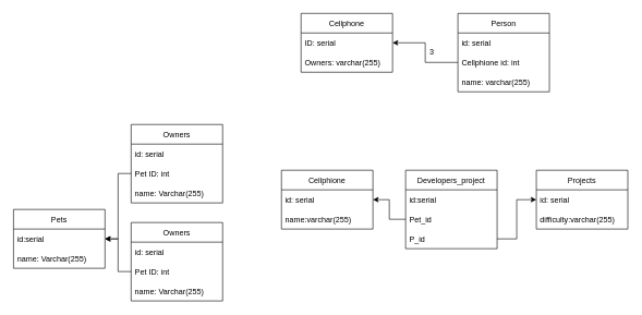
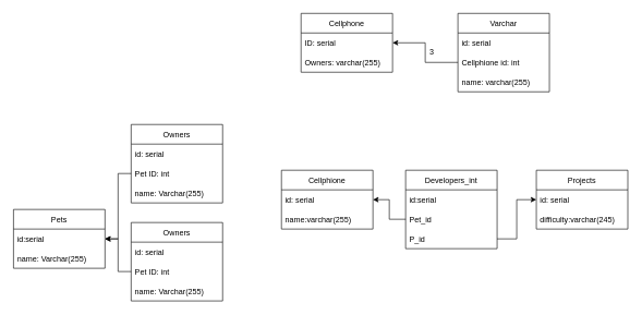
  <mxCell id="0" />
  <mxCell id="1" parent="0" />
  <mxCell id="2" value="Pets" style="swimlane;fontStyle=0;childLayout=stackLayout;horizontal=1;startSize=30;horizontalStack=0;resizeParent=1;resizeParentMax=0;resizeLast=0;collapsible=1;marginBottom=0;" vertex="1" parent="1"><mxGeometry x="20" y="320" width="140" height="90" as="geometry" /></mxCell>
  <mxCell id="3" value="id:serial" style="text;strokeColor=none;fillColor=none;align=left;verticalAlign=middle;spacingLeft=4;spacingRight=4;overflow=hidden;points=[[0,0.5],[1,0.5]];portConstraint=eastwest;rotatable=0;" vertex="1" parent="2"><mxGeometry y="30" width="140" height="30" as="geometry" /></mxCell>
  <mxCell id="4" value="name: Varchar(255)" style="text;strokeColor=none;fillColor=none;align=left;verticalAlign=middle;spacingLeft=4;spacingRight=4;overflow=hidden;points=[[0,0.5],[1,0.5]];portConstraint=eastwest;rotatable=0;" vertex="1" parent="2"><mxGeometry y="60" width="140" height="30" as="geometry" /></mxCell>
  <mxCell id="5" value="Owners" style="swimlane;fontStyle=0;childLayout=stackLayout;horizontal=1;startSize=30;horizontalStack=0;resizeParent=1;resizeParentMax=0;resizeLast=0;collapsible=1;marginBottom=0;" vertex="1" parent="1"><mxGeometry x="200" y="190" width="140" height="120" as="geometry" /></mxCell>
  <mxCell id="6" value="id: serial" style="text;strokeColor=none;fillColor=none;align=left;verticalAlign=middle;spacingLeft=4;spacingRight=4;overflow=hidden;points=[[0,0.5],[1,0.5]];portConstraint=eastwest;rotatable=0;" vertex="1" parent="5"><mxGeometry y="30" width="140" height="30" as="geometry" /></mxCell>
  <mxCell id="7" value="Pet ID: int" style="text;strokeColor=none;fillColor=none;align=left;verticalAlign=middle;spacingLeft=4;spacingRight=4;overflow=hidden;points=[[0,0.5],[1,0.5]];portConstraint=eastwest;rotatable=0;" vertex="1" parent="5"><mxGeometry y="60" width="140" height="30" as="geometry" /></mxCell>
  <mxCell id="8" value="name: Varchar(255)" style="text;strokeColor=none;fillColor=none;align=left;verticalAlign=middle;spacingLeft=4;spacingRight=4;overflow=hidden;points=[[0,0.5],[1,0.5]];portConstraint=eastwest;rotatable=0;" vertex="1" parent="5"><mxGeometry y="90" width="140" height="30" as="geometry" /></mxCell>
  <mxCell id="9" style="edgeStyle=orthogonalEdgeStyle;rounded=0;orthogonalLoop=1;jettySize=auto;html=1;entryX=1;entryY=0.5;entryDx=0;entryDy=0;exitX=0;exitY=0.5;exitDx=0;exitDy=0;" edge="1" parent="1" source="7" target="3"><mxGeometry relative="1" as="geometry" /></mxCell>
  <mxCell id="10" style="edgeStyle=orthogonalEdgeStyle;rounded=0;orthogonalLoop=1;jettySize=auto;html=1;entryX=1;entryY=0.5;entryDx=0;entryDy=0;exitX=0;exitY=0.5;exitDx=0;exitDy=0;" edge="1" parent="1" source="32" target="3"><mxGeometry relative="1" as="geometry"><mxPoint x="200" y="490" as="sourcePoint" /></mxGeometry></mxCell>
  <mxCell id="11" value="Cellphone" style="swimlane;fontStyle=0;childLayout=stackLayout;horizontal=1;startSize=30;horizontalStack=0;resizeParent=1;resizeParentMax=0;resizeLast=0;collapsible=1;marginBottom=0;" vertex="1" parent="1"><mxGeometry x="460" y="20" width="140" height="90" as="geometry" /></mxCell>
  <mxCell id="12" value="ID: serial" style="text;strokeColor=none;fillColor=none;align=left;verticalAlign=middle;spacingLeft=4;spacingRight=4;overflow=hidden;points=[[0,0.5],[1,0.5]];portConstraint=eastwest;rotatable=0;" vertex="1" parent="11"><mxGeometry y="30" width="140" height="30" as="geometry" /></mxCell>
  <mxCell id="13" value="Owners: varchar(255)" style="text;strokeColor=none;fillColor=none;align=left;verticalAlign=middle;spacingLeft=4;spacingRight=4;overflow=hidden;points=[[0,0.5],[1,0.5]];portConstraint=eastwest;rotatable=0;" vertex="1" parent="11"><mxGeometry y="60" width="140" height="30" as="geometry" /></mxCell>
- <mxCell id="14" value="Person" style="swimlane;fontStyle=0;childLayout=stackLayout;horizontal=1;startSize=30;horizontalStack=0;resizeParent=1;resizeParentMax=0;resizeLast=0;collapsible=1;marginBottom=0;" vertex="1" parent="1"><mxGeometry x="700" y="20" width="140" height="120" as="geometry" /></mxCell>
+ <mxCell id="14" value="Varchar" style="swimlane;fontStyle=0;childLayout=stackLayout;horizontal=1;startSize=30;horizontalStack=0;resizeParent=1;resizeParentMax=0;resizeLast=0;collapsible=1;marginBottom=0;" vertex="1" parent="1"><mxGeometry x="700" y="20" width="140" height="120" as="geometry" /></mxCell>
  <mxCell id="15" value="id: serial" style="text;strokeColor=none;fillColor=none;align=left;verticalAlign=middle;spacingLeft=4;spacingRight=4;overflow=hidden;points=[[0,0.5],[1,0.5]];portConstraint=eastwest;rotatable=0;" vertex="1" parent="14"><mxGeometry y="30" width="140" height="30" as="geometry" /></mxCell>
  <mxCell id="16" value="Cellphione id: int" style="text;strokeColor=none;fillColor=none;align=left;verticalAlign=middle;spacingLeft=4;spacingRight=4;overflow=hidden;points=[[0,0.5],[1,0.5]];portConstraint=eastwest;rotatable=0;" vertex="1" parent="14"><mxGeometry y="60" width="140" height="30" as="geometry" /></mxCell>
  <mxCell id="17" value="name: varchar(255)" style="text;strokeColor=none;fillColor=none;align=left;verticalAlign=middle;spacingLeft=4;spacingRight=4;overflow=hidden;points=[[0,0.5],[1,0.5]];portConstraint=eastwest;rotatable=0;" vertex="1" parent="14"><mxGeometry y="90" width="140" height="30" as="geometry" /></mxCell>
  <mxCell id="18" style="edgeStyle=orthogonalEdgeStyle;rounded=0;orthogonalLoop=1;jettySize=auto;html=1;" edge="1" parent="1" source="16" target="12"><mxGeometry relative="1" as="geometry" /></mxCell>
  <mxCell id="19" value="3" style="text;html=1;align=center;verticalAlign=middle;resizable=0;points=[];autosize=1;strokeColor=none;fillColor=none;" vertex="1" parent="1"><mxGeometry x="650" y="70" width="20" height="20" as="geometry" /></mxCell>
  <mxCell id="20" value="Cellphione" style="swimlane;fontStyle=0;childLayout=stackLayout;horizontal=1;startSize=30;horizontalStack=0;resizeParent=1;resizeParentMax=0;resizeLast=0;collapsible=1;marginBottom=0;" vertex="1" parent="1"><mxGeometry x="430" y="260" width="140" height="90" as="geometry" /></mxCell>
  <mxCell id="21" value="id: serial" style="text;strokeColor=none;fillColor=none;align=left;verticalAlign=middle;spacingLeft=4;spacingRight=4;overflow=hidden;points=[[0,0.5],[1,0.5]];portConstraint=eastwest;rotatable=0;" vertex="1" parent="20"><mxGeometry y="30" width="140" height="30" as="geometry" /></mxCell>
  <mxCell id="22" value="name:varchar(255)" style="text;strokeColor=none;fillColor=none;align=left;verticalAlign=middle;spacingLeft=4;spacingRight=4;overflow=hidden;points=[[0,0.5],[1,0.5]];portConstraint=eastwest;rotatable=0;" vertex="1" parent="20"><mxGeometry y="60" width="140" height="30" as="geometry" /></mxCell>
  <mxCell id="23" value="Projects" style="swimlane;fontStyle=0;childLayout=stackLayout;horizontal=1;startSize=30;horizontalStack=0;resizeParent=1;resizeParentMax=0;resizeLast=0;collapsible=1;marginBottom=0;" vertex="1" parent="1"><mxGeometry x="820" y="260" width="140" height="90" as="geometry" /></mxCell>
  <mxCell id="24" value="id: serial" style="text;strokeColor=none;fillColor=none;align=left;verticalAlign=middle;spacingLeft=4;spacingRight=4;overflow=hidden;points=[[0,0.5],[1,0.5]];portConstraint=eastwest;rotatable=0;" vertex="1" parent="23"><mxGeometry y="30" width="140" height="30" as="geometry" /></mxCell>
- <mxCell id="25" value="difficulty:varchar(255)" style="text;strokeColor=none;fillColor=none;align=left;verticalAlign=middle;spacingLeft=4;spacingRight=4;overflow=hidden;points=[[0,0.5],[1,0.5]];portConstraint=eastwest;rotatable=0;" vertex="1" parent="23"><mxGeometry y="60" width="140" height="30" as="geometry" /></mxCell>
- <mxCell id="26" value="Developers_project" style="swimlane;fontStyle=0;childLayout=stackLayout;horizontal=1;startSize=30;horizontalStack=0;resizeParent=1;resizeParentMax=0;resizeLast=0;collapsible=1;marginBottom=0;" vertex="1" parent="1"><mxGeometry x="620" y="260" width="140" height="120" as="geometry" /></mxCell>
+ <mxCell id="25" value="difficulty:varchar(245)" style="text;strokeColor=none;fillColor=none;align=left;verticalAlign=middle;spacingLeft=4;spacingRight=4;overflow=hidden;points=[[0,0.5],[1,0.5]];portConstraint=eastwest;rotatable=0;" vertex="1" parent="23"><mxGeometry y="60" width="140" height="30" as="geometry" /></mxCell>
+ <mxCell id="26" value="Developers_int" style="swimlane;fontStyle=0;childLayout=stackLayout;horizontal=1;startSize=30;horizontalStack=0;resizeParent=1;resizeParentMax=0;resizeLast=0;collapsible=1;marginBottom=0;" vertex="1" parent="1"><mxGeometry x="620" y="260" width="140" height="120" as="geometry" /></mxCell>
  <mxCell id="27" value="id:serial" style="text;strokeColor=none;fillColor=none;align=left;verticalAlign=middle;spacingLeft=4;spacingRight=4;overflow=hidden;points=[[0,0.5],[1,0.5]];portConstraint=eastwest;rotatable=0;" vertex="1" parent="26"><mxGeometry y="30" width="140" height="30" as="geometry" /></mxCell>
  <mxCell id="28" value="Pet_id" style="text;strokeColor=none;fillColor=none;align=left;verticalAlign=middle;spacingLeft=4;spacingRight=4;overflow=hidden;points=[[0,0.5],[1,0.5]];portConstraint=eastwest;rotatable=0;" vertex="1" parent="26"><mxGeometry y="60" width="140" height="30" as="geometry" /></mxCell>
  <mxCell id="29" value="P_id" style="text;strokeColor=none;fillColor=none;align=left;verticalAlign=middle;spacingLeft=4;spacingRight=4;overflow=hidden;points=[[0,0.5],[1,0.5]];portConstraint=eastwest;rotatable=0;" vertex="1" parent="26"><mxGeometry y="90" width="140" height="30" as="geometry" /></mxCell>
  <mxCell id="30" value="Owners" style="swimlane;fontStyle=0;childLayout=stackLayout;horizontal=1;startSize=30;horizontalStack=0;resizeParent=1;resizeParentMax=0;resizeLast=0;collapsible=1;marginBottom=0;" vertex="1" parent="1"><mxGeometry x="200" y="340" width="140" height="120" as="geometry" /></mxCell>
  <mxCell id="31" value="id: serial" style="text;strokeColor=none;fillColor=none;align=left;verticalAlign=middle;spacingLeft=4;spacingRight=4;overflow=hidden;points=[[0,0.5],[1,0.5]];portConstraint=eastwest;rotatable=0;" vertex="1" parent="30"><mxGeometry y="30" width="140" height="30" as="geometry" /></mxCell>
  <mxCell id="32" value="Pet ID: int" style="text;strokeColor=none;fillColor=none;align=left;verticalAlign=middle;spacingLeft=4;spacingRight=4;overflow=hidden;points=[[0,0.5],[1,0.5]];portConstraint=eastwest;rotatable=0;" vertex="1" parent="30"><mxGeometry y="60" width="140" height="30" as="geometry" /></mxCell>
  <mxCell id="33" value="name: Varchar(255)" style="text;strokeColor=none;fillColor=none;align=left;verticalAlign=middle;spacingLeft=4;spacingRight=4;overflow=hidden;points=[[0,0.5],[1,0.5]];portConstraint=eastwest;rotatable=0;" vertex="1" parent="30"><mxGeometry y="90" width="140" height="30" as="geometry" /></mxCell>
  <mxCell id="34" style="edgeStyle=orthogonalEdgeStyle;rounded=0;orthogonalLoop=1;jettySize=auto;html=1;entryX=1;entryY=0.5;entryDx=0;entryDy=0;" edge="1" parent="1" source="28" target="21"><mxGeometry relative="1" as="geometry" /></mxCell>
  <mxCell id="35" style="edgeStyle=orthogonalEdgeStyle;rounded=0;orthogonalLoop=1;jettySize=auto;html=1;entryX=0;entryY=0.5;entryDx=0;entryDy=0;" edge="1" parent="1" source="29" target="24"><mxGeometry relative="1" as="geometry" /></mxCell>
